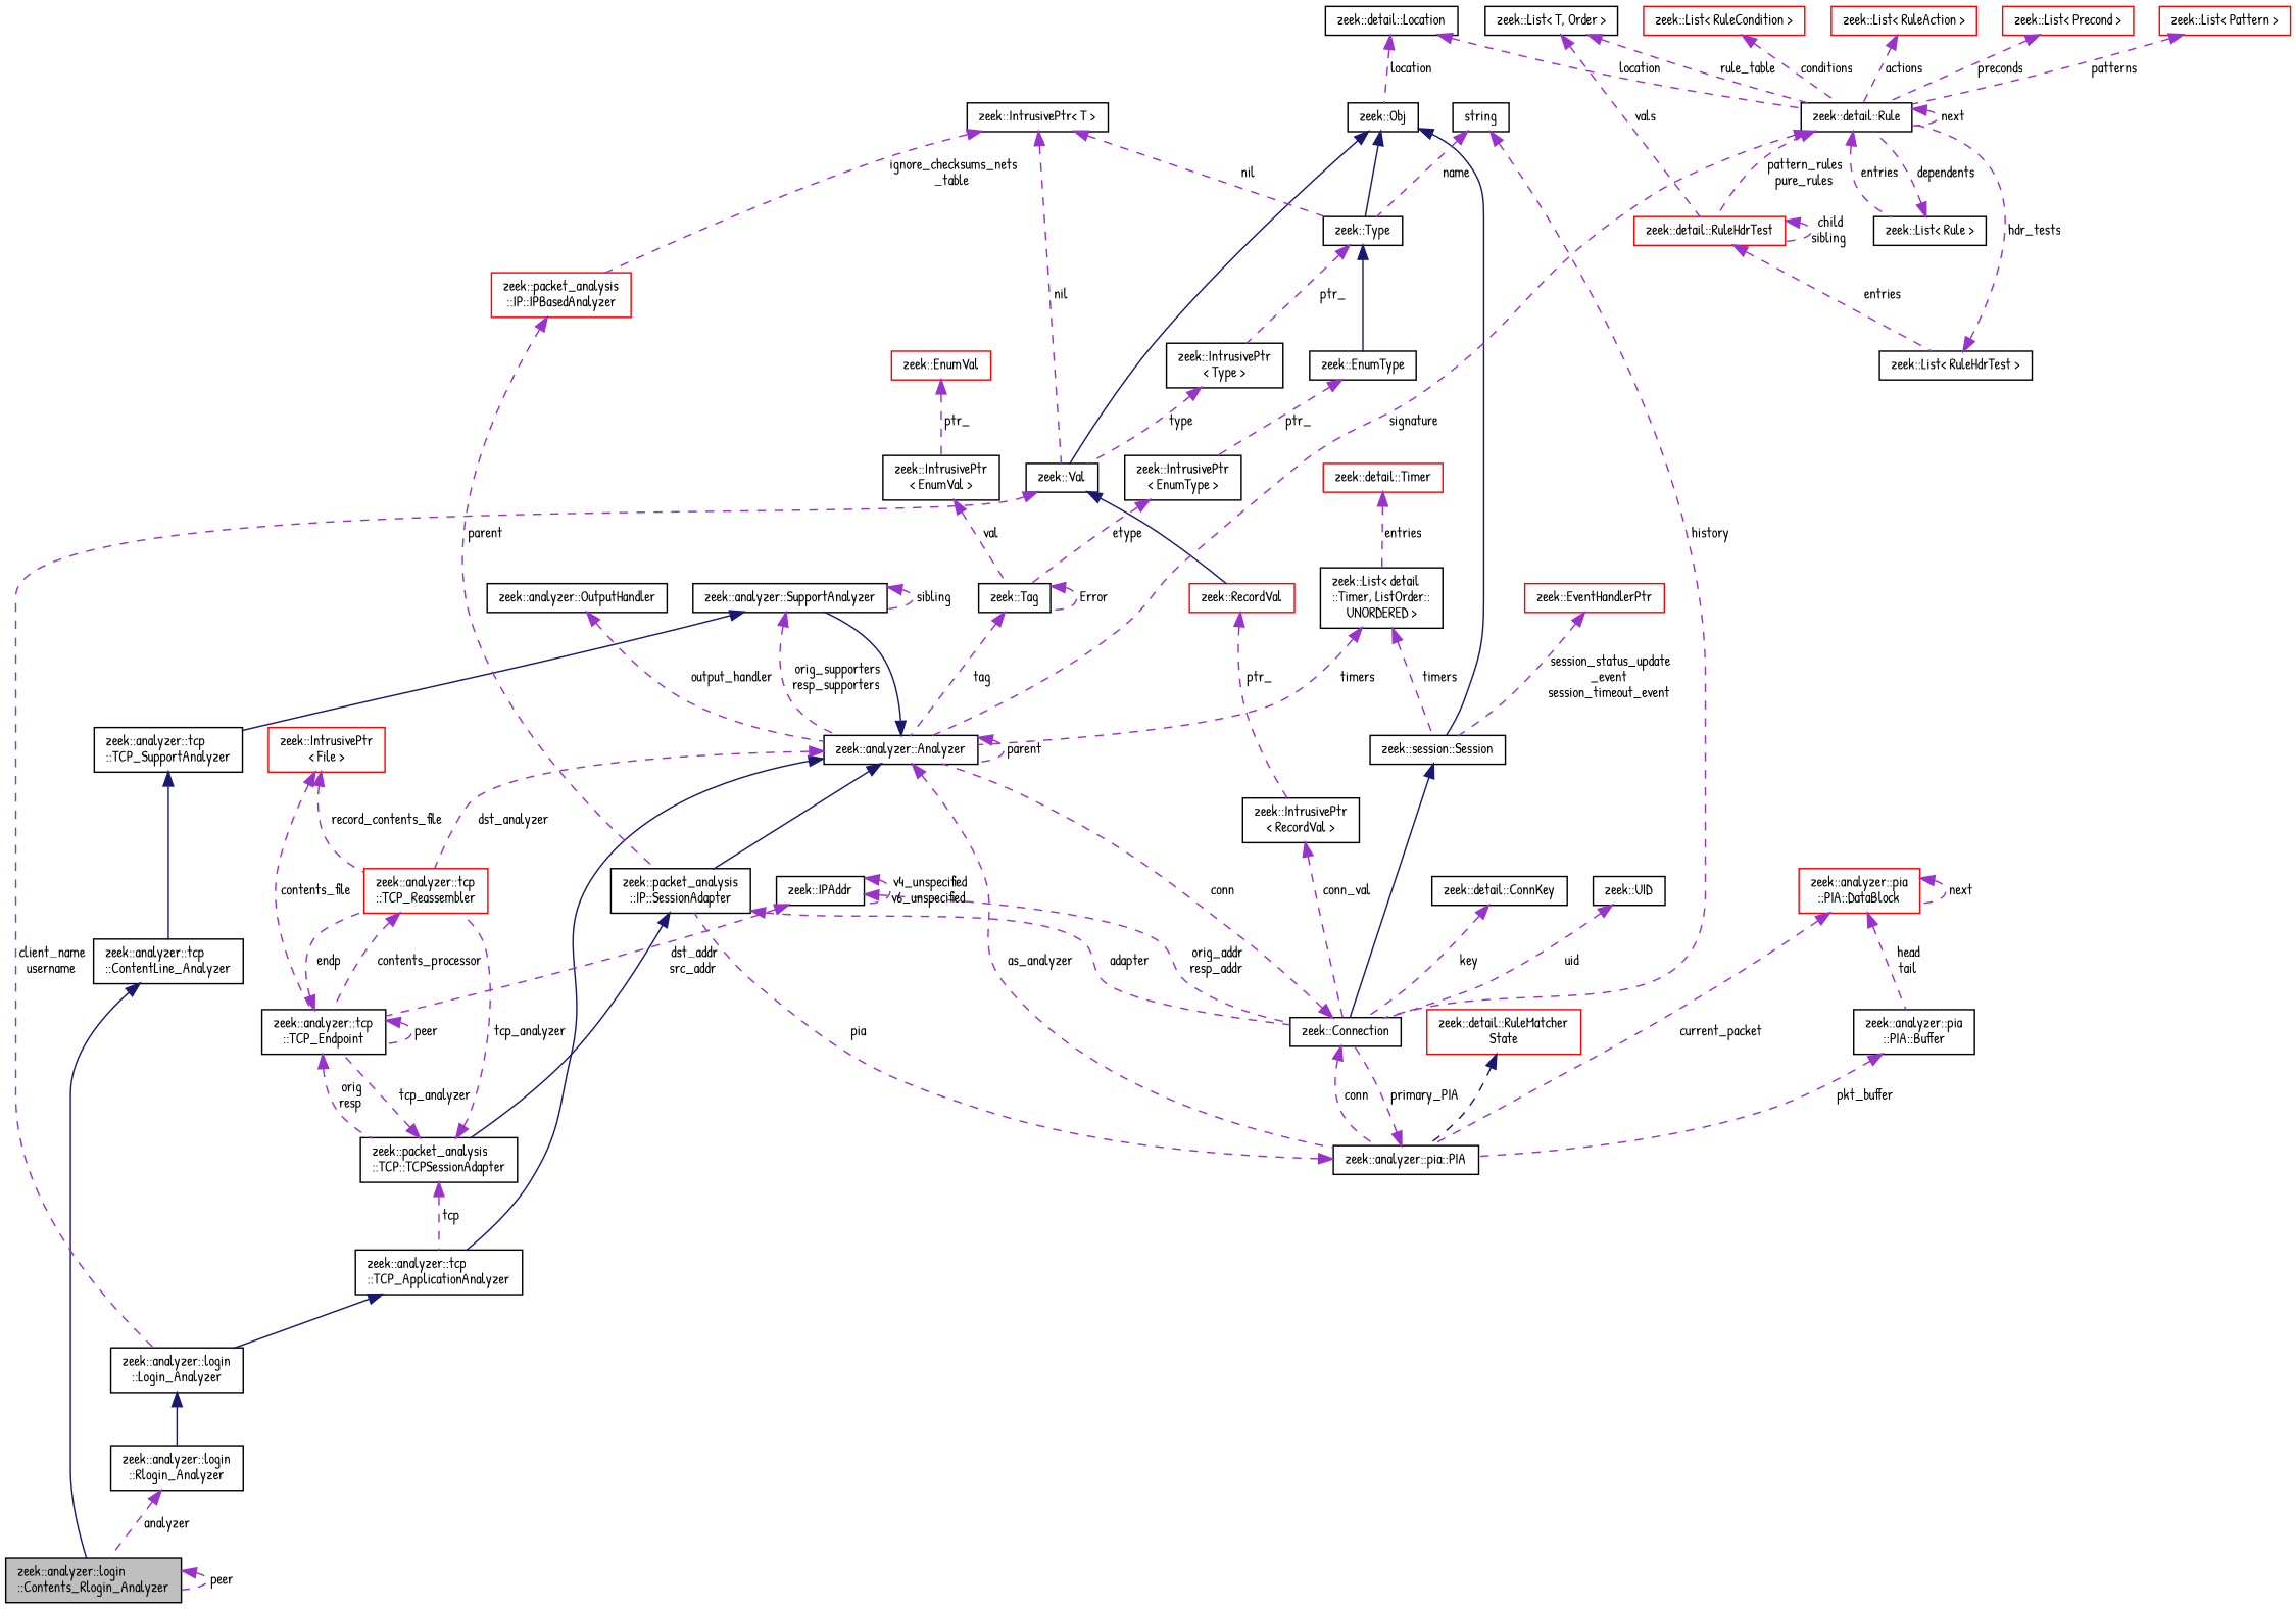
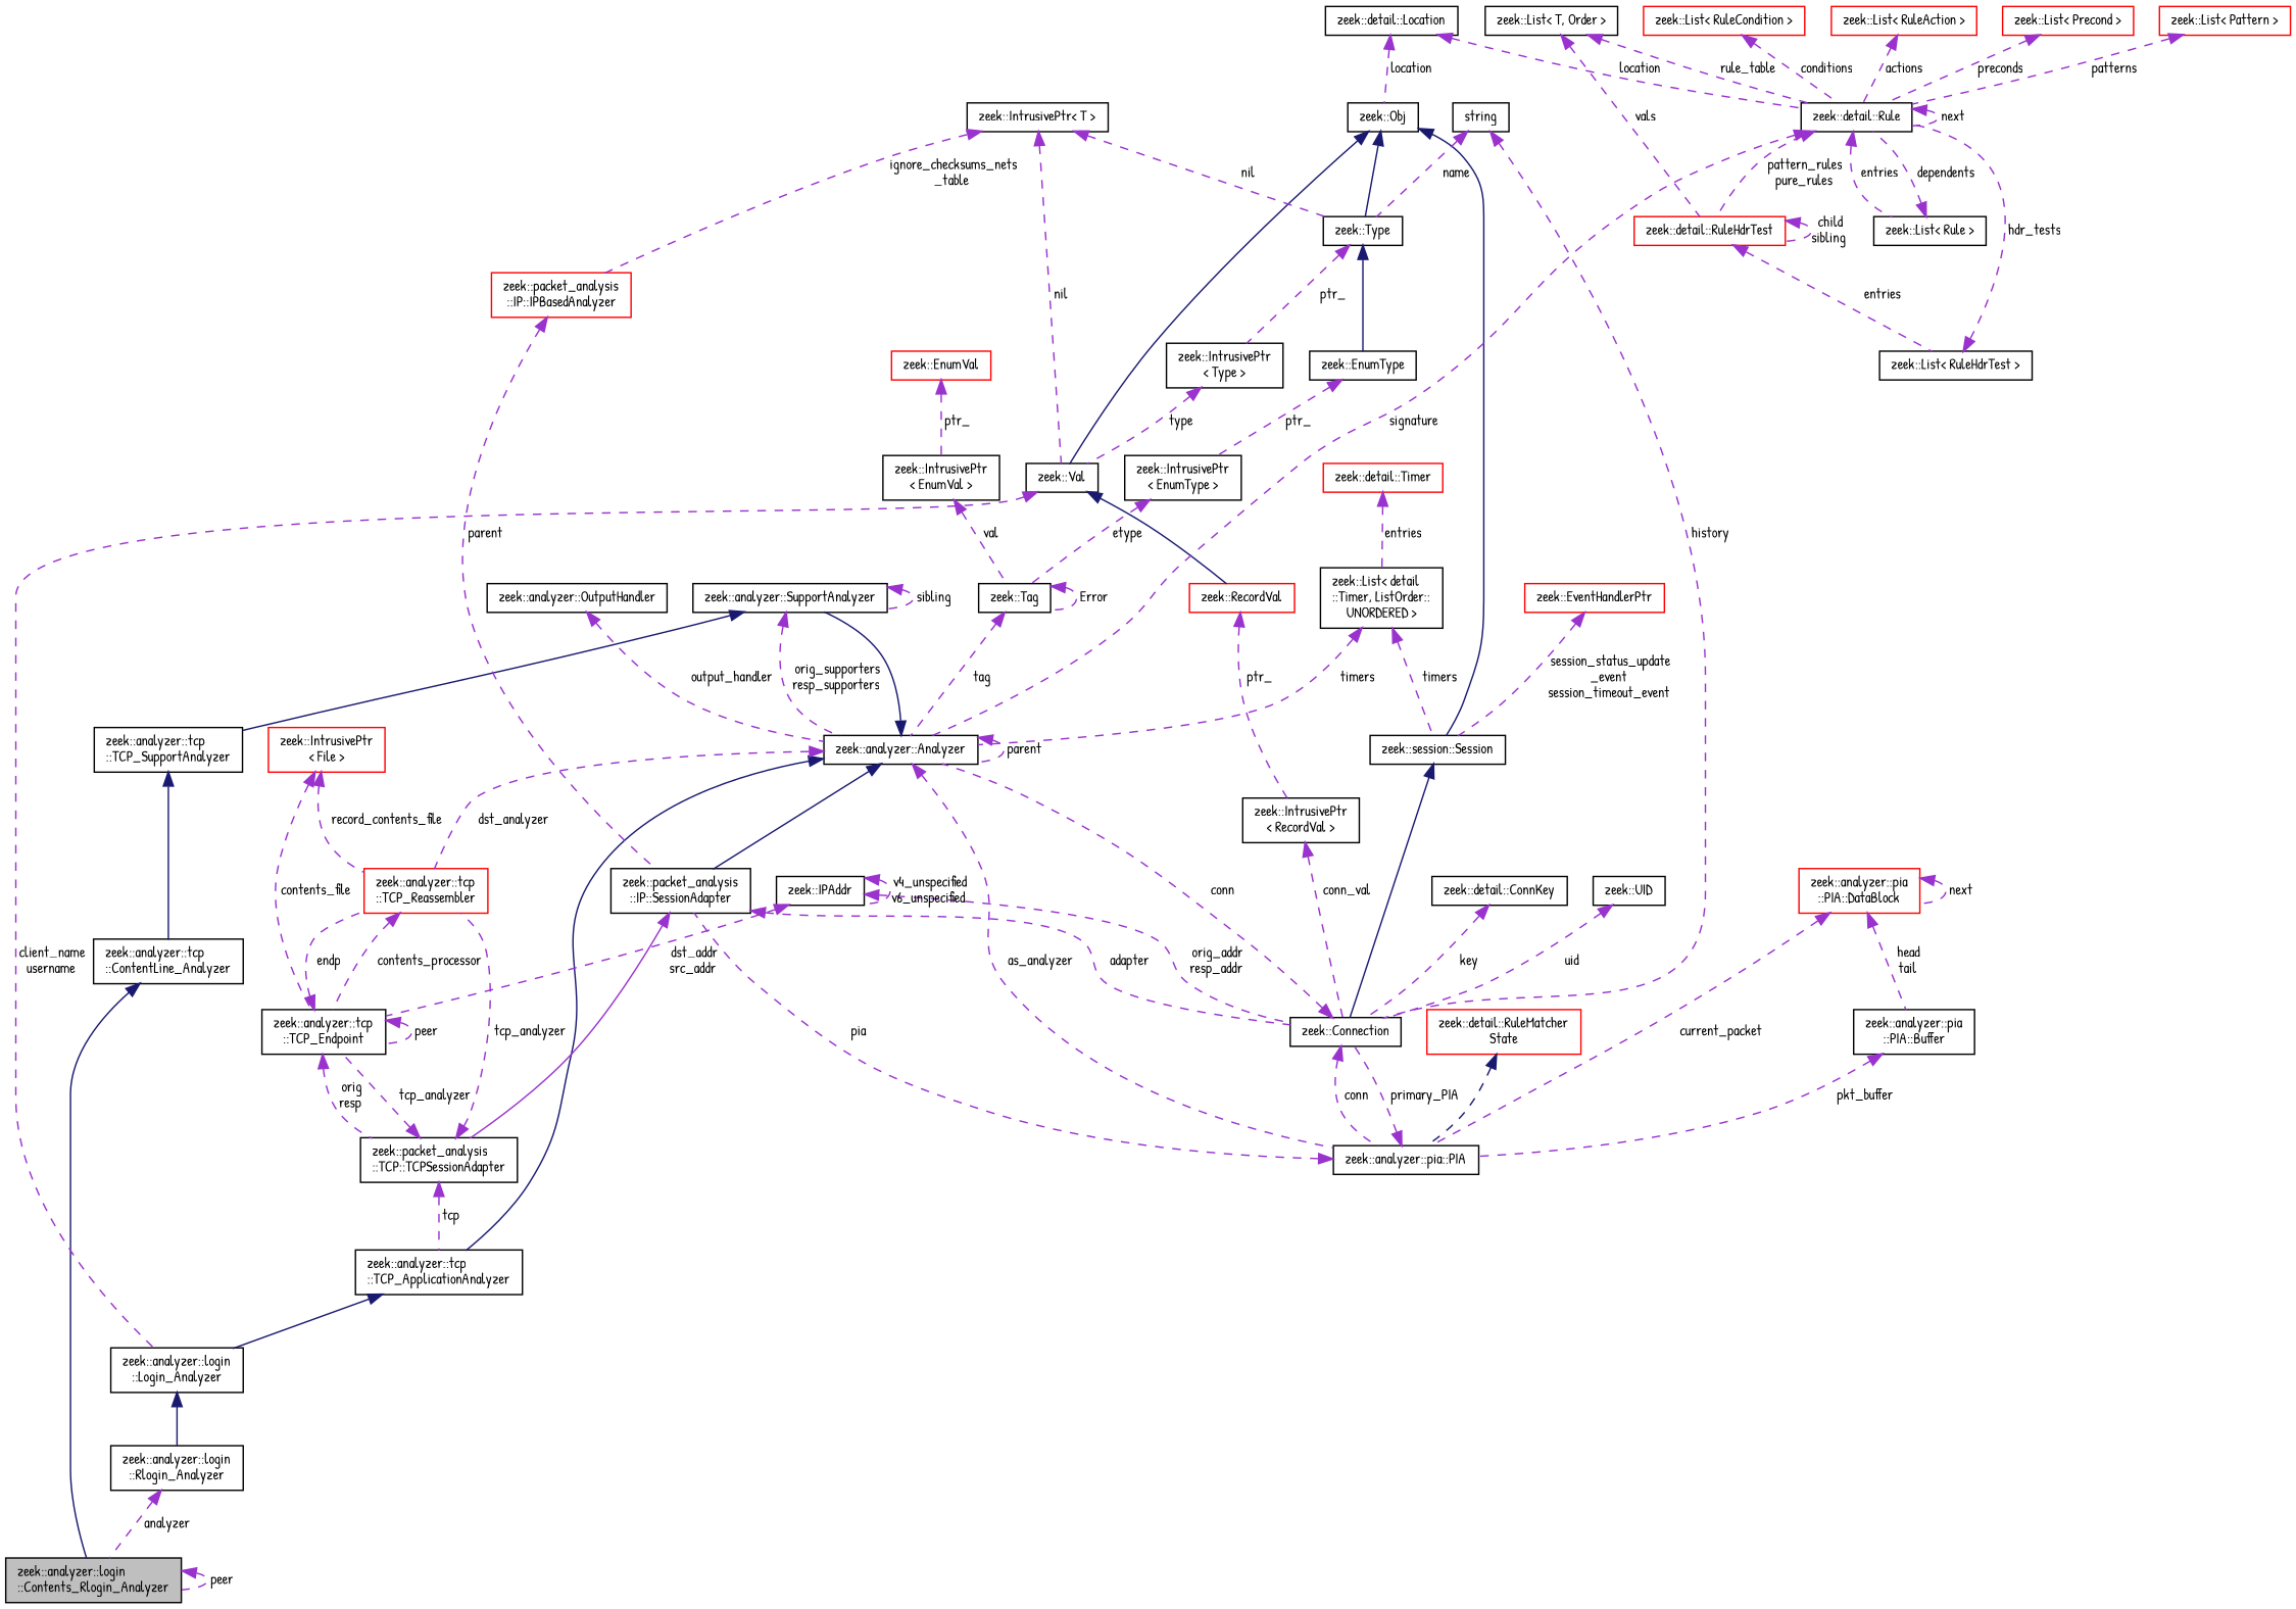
  digraph {
    fontname="Patrick Hand"
    node [color=black fillcolor=white fontname="Patrick Hand" fontsize=10 shape=record style=filled]
    edge [color=darkorchid3 dir=back fontname="Patrick Hand" fontsize=10 labelfontname=Helvetica labelfontsize=10 style=dashed]
    n1 [fillcolor=grey75 fontcolor=black height=0.2 label="zeek::analyzer::login\l::Contents_Rlogin_Analyzer" width=0.4]
    n2 [height=0.2 label="zeek::analyzer::tcp\l::ContentLine_Analyzer" width=0.4]
    n3 [height=0.2 label="zeek::analyzer::tcp\l::TCP_SupportAnalyzer" width=0.4]
    n4 [height=0.2 label="zeek::analyzer::SupportAnalyzer" width=0.4]
    n5 [height=0.2 label="zeek::analyzer::Analyzer" width=0.4]
    n6 [height=0.2 label="zeek::packet_analysis\l::IP::SessionAdapter" width=0.4]
    n7 [height=0.2 label="zeek::analyzer::pia::PIA" width=0.4]
    n8 [height=0.2 label="zeek::analyzer::tcp\l::TCP_ApplicationAnalyzer" width=0.4]
    n9 [color=red height=0.2 label="zeek::analyzer::tcp\l::TCP_Reassembler" width=0.4]
    n10 [height=0.2 label="zeek::Connection" width=0.4]
    n11 [height=0.2 label="zeek::packet_analysis\l::TCP::TCPSessionAdapter" width=0.4]
    n12 [height=0.2 label="zeek::analyzer::login\l::Login_Analyzer" width=0.4]
    n13 [height=0.2 label="zeek::analyzer::tcp\l::TCP_Endpoint" width=0.4]
    n14 [height=0.2 label="zeek::Tag" width=0.4]
    n15 [height=0.2 label="zeek::IntrusivePtr\l\< EnumVal \>" width=0.4]
    n16 [color=red height=0.2 label="zeek::EnumVal" width=0.4]
    n17 [height=0.2 label="zeek::IntrusivePtr\l\< EnumType \>" width=0.4]
    n18 [height=0.2 label="zeek::EnumType" width=0.4]
    n19 [height=0.2 label="zeek::Type" width=0.4]
    n20 [height=0.2 label="zeek::IntrusivePtr\l\< Type \>" width=0.4]
    n21 [height=0.2 label="zeek::Val" width=0.4]
    n22 [height=0.2 label="zeek::Obj" width=0.4]
    n23 [height=0.2 label="zeek::session::Session" width=0.4]
    n24 [color=red height=0.2 label="zeek::RecordVal" width=0.4]
    n25 [height=0.2 label="zeek::IntrusivePtr\l\< RecordVal \>" width=0.4]
    n26 [height=0.2 label="zeek::detail::Location" width=0.4]
    n27 [height=0.2 label="zeek::detail::Rule" width=0.4]
    n28 [color=red height=0.2 label="zeek::detail::RuleHdrTest" width=0.4]
    n29 [height=0.2 label="zeek::List\< Rule \>" width=0.4]
    n30 [height=0.2 label="zeek::IntrusivePtr\< T \>" width=0.4]
    n31 [color=red height=0.2 label="zeek::packet_analysis\l::IP::IPBasedAnalyzer" width=0.4]
    n32 [height=0.2 label=string width=0.4]
    n33 [height=0.2 label="zeek::List\< detail\l::Timer, ListOrder::\lUNORDERED \>" width=0.4]
    n34 [color=red height=0.2 label="zeek::detail::Timer" width=0.4]
    n35 [color=red height=0.2 label="zeek::EventHandlerPtr" width=0.4]
    n36 [height=0.2 label="zeek::IPAddr" width=0.4]
    n37 [height=0.2 label="zeek::analyzer::login\l::Rlogin_Analyzer" width=0.4]
    n38 [height=0.2 label="zeek::detail::ConnKey" width=0.4]
    n39 [color=red height=0.2 label="zeek::detail::RuleMatcher\lState" width=0.4]
    n40 [height=0.2 label="zeek::analyzer::pia\l::PIA::Buffer" width=0.4]
    n41 [color=red height=0.2 label="zeek::analyzer::pia\l::PIA::DataBlock" width=0.4]
    n42 [height=0.2 label="zeek::UID" width=0.4]
    n43 [height=0.2 label="zeek::List\< RuleHdrTest \>" width=0.4]
    n44 [height=0.2 label="zeek::List\< T, Order \>" width=0.4]
    n45 [color=red height=0.2 label="zeek::List\< RuleCondition \>" width=0.4]
    n46 [color=red height=0.2 label="zeek::List\< RuleAction \>" width=0.4]
    n47 [color=red height=0.2 label="zeek::List\< Precond \>" width=0.4]
    n48 [color=red height=0.2 label="zeek::List\< Pattern \>" width=0.4]
    n49 [height=0.2 label="zeek::analyzer::OutputHandler" width=0.4]
    n50 [color=red height=0.2 label="zeek::IntrusivePtr\l\< File \>" width=0.4]
    n1 -> n1 [label=" peer"]
    n2 -> n1 [color=midnightblue style=solid]
    n3 -> n2 [color=midnightblue style=solid]
    n4 -> n3 [color=midnightblue style=solid]
    n4 -> n4 [label=" sibling"]
    n4 -> n5 [label=" orig_supporters\nresp_supporters"]
    n5 -> n4 [color=midnightblue style=solid]
    n5 -> n5 [label=" parent"]
    n5 -> n6 [color=midnightblue style=solid]
    n5 -> n7 [label=" as_analyzer"]
    n5 -> n8 [color=midnightblue style=solid]
    n5 -> n9 [label=" dst_analyzer"]
    n6 -> n10 [label=" adapter"]
-   n6 -> n11 [color=midnightblue style=solid]
+   n6 -> n11 [style=solid]
    n7 -> n6 [label=" pia"]
    n7 -> n10 [label=" primary_PIA"]
    n8 -> n12 [color=midnightblue style=solid]
    n9 -> n13 [label=" contents_processor"]
    n10 -> n5 [label=" conn"]
    n10 -> n7 [label=" conn"]
    n11 -> n8 [label=" tcp"]
    n11 -> n9 [label=" tcp_analyzer"]
    n11 -> n13 [label=" tcp_analyzer"]
    n12 -> n37 [color=midnightblue style=solid]
    n13 -> n9 [label=" endp"]
    n13 -> n11 [label=" orig\nresp"]
    n13 -> n13 [label=" peer"]
    n14 -> n5 [label=" tag"]
    n14 -> n14 [label=" Error"]
    n15 -> n14 [label=" val"]
    n16 -> n15 [label=" ptr_"]
    n17 -> n14 [label=" etype"]
    n18 -> n17 [label=" ptr_"]
    n19 -> n18 [color=midnightblue style=solid]
    n19 -> n20 [label=" ptr_"]
    n20 -> n21 [label=" type"]
    n21 -> n12 [label=" client_name\nusername"]
    n21 -> n24 [color=midnightblue style=solid]
    n22 -> n19 [color=midnightblue style=solid]
    n22 -> n21 [color=midnightblue style=solid]
    n22 -> n23 [color=midnightblue style=solid]
    n23 -> n10 [color=midnightblue style=solid]
    n24 -> n25 [label=" ptr_"]
    n25 -> n10 [label=" conn_val"]
    n26 -> n22 [label=" location"]
    n26 -> n27 [label=" location"]
    n27 -> n5 [label=" signature"]
    n27 -> n27 [label=" next"]
    n27 -> n28 [label=" pattern_rules\npure_rules"]
    n27 -> n29 [label=" entries"]
    n28 -> n28 [label=" child\nsibling"]
    n28 -> n43 [label=" entries"]
    n29 -> n27 [label=" dependents"]
    n30 -> n19 [label=" nil"]
    n30 -> n21 [label=" nil"]
    n30 -> n31 [label=" ignore_checksums_nets\l_table"]
    n31 -> n6 [label=" parent"]
    n32 -> n10 [label=" history"]
    n32 -> n19 [label=" name"]
    n33 -> n5 [label=" timers"]
    n33 -> n23 [label=" timers"]
    n34 -> n33 [label=" entries"]
    n35 -> n23 [label=" session_status_update\l_event\nsession_timeout_event"]
    n36 -> n10 [label=" orig_addr\nresp_addr"]
    n36 -> n13 [label=" dst_addr\nsrc_addr"]
    n36 -> n36 [label=" v4_unspecified\nv6_unspecified"]
    n37 -> n1 [label=" analyzer"]
    n38 -> n10 [label=" key"]
    n39 -> n7 [color=midnightblue]
    n40 -> n7 [label=" pkt_buffer"]
    n41 -> n7 [label=" current_packet"]
    n41 -> n40 [label=" head\ntail"]
    n41 -> n41 [label=" next"]
    n42 -> n10 [label=" uid"]
    n43 -> n27 [label=" hdr_tests"]
    n44 -> n27 [label=" rule_table"]
    n44 -> n28 [label=" vals"]
    n45 -> n27 [label=" conditions"]
    n46 -> n27 [label=" actions"]
    n47 -> n27 [label=" preconds"]
    n48 -> n27 [label=" patterns"]
    n49 -> n5 [label=" output_handler"]
    n50 -> n9 [label=" record_contents_file"]
    n50 -> n13 [label=" contents_file"]
  }
